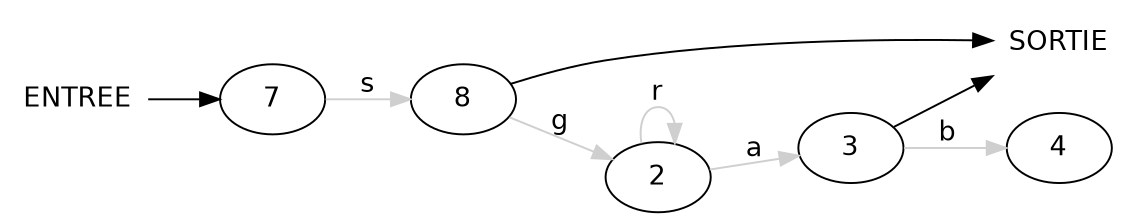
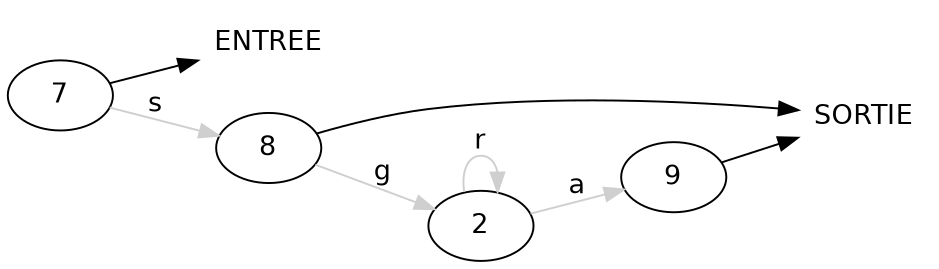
  digraph {
    fontname="DejaVu Sans"
    rankdir=LR
    node [fontname="DejaVu Sans"]
    edge [fontname="DejaVu Sans" color=grey81]
    n1 [label=ENTREE shape=none]
    n2 [label=7]
    n3 [label=8]
    n4 [label=SORTIE shape=none]
    n5 [label=2]
-   n6 [label=3]
-   n7 [label=4]
-   n1 -> n2 [color=""]
+   n6 [label=9]
+   n2 -> n1 [color=""]
    n2 -> n3 [label=s]
    n3 -> n4 [color=""]
    n3 -> n5 [label=g]
    n5 -> n5 [label=r]
    n5 -> n6 [label=a]
    n6 -> n4 [color=""]
-   n6 -> n7 [label=b]
  }
